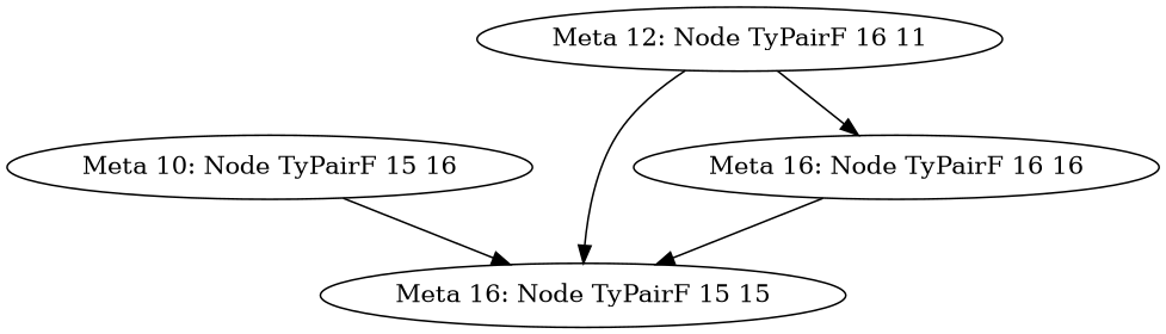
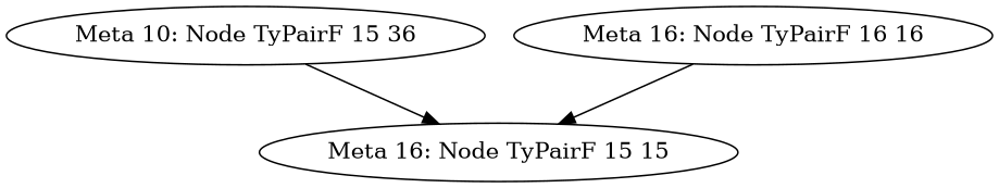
  digraph {
-   n1 [label="Meta 10: Node TyPairF 15 16"]
+   n1 [label="Meta 10: Node TyPairF 15 36"]
    n2 [label="Meta 16: Node TyPairF 15 15"]
    n3 [label="Meta 16: Node TyPairF 16 16"]
-   n4 [label="Meta 12: Node TyPairF 16 11"]
    n1 -> n2
    n3 -> n2
-   n4 -> n2
-   n4 -> n3
  }
